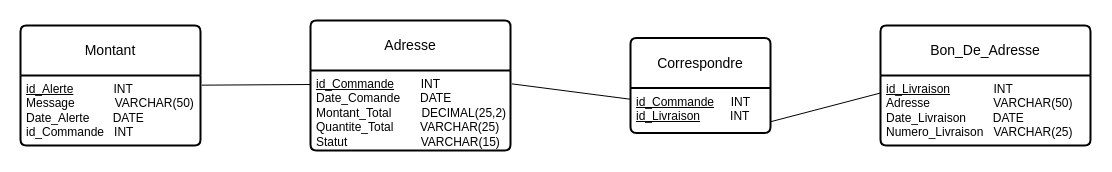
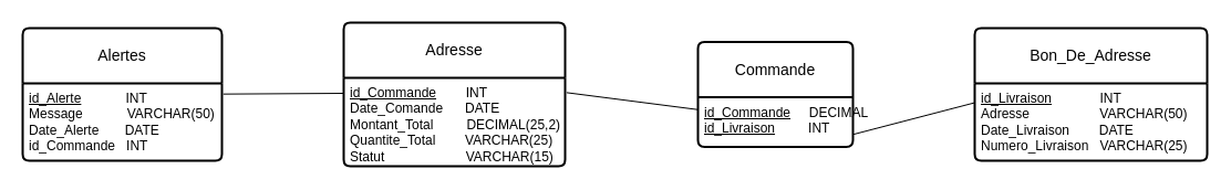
  <mxCell id="0" />
  <mxCell id="1" parent="0" />
  <mxCell id="2" value="Adresse" style="swimlane;childLayout=stackLayout;horizontal=1;startSize=50;horizontalStack=0;rounded=1;fontSize=14;fontStyle=0;strokeWidth=2;resizeParent=0;resizeLast=1;shadow=0;dashed=0;align=center;arcSize=4;whiteSpace=wrap;html=1;" vertex="1" parent="1"><mxGeometry x="310" y="20" width="200" height="130" as="geometry" /></mxCell>
  <mxCell id="3" value="&lt;u&gt;id_Commande&lt;/u&gt;&amp;nbsp; &amp;nbsp; &amp;nbsp; &amp;nbsp; INT&lt;br&gt;Date_Comande&amp;nbsp; &amp;nbsp; &amp;nbsp; DATE&lt;br&gt;Montant_Total&amp;nbsp; &amp;nbsp; &amp;nbsp; &amp;nbsp; &amp;nbsp;DECIMAL(25,2)&lt;br&gt;Quantite_Total&amp;nbsp; &amp;nbsp; &amp;nbsp; &amp;nbsp; VARCHAR(25)&amp;nbsp;&lt;br&gt;Statut&amp;nbsp; &amp;nbsp; &amp;nbsp; &amp;nbsp; &amp;nbsp; &amp;nbsp; &amp;nbsp; &amp;nbsp; &amp;nbsp; &amp;nbsp; &amp;nbsp; VARCHAR(15)" style="align=left;strokeColor=none;fillColor=none;spacingLeft=4;fontSize=12;verticalAlign=top;resizable=0;rotatable=0;part=1;html=1;" vertex="1" parent="2"><mxGeometry y="50" width="200" height="80" as="geometry" /></mxCell>
- <mxCell id="4" value="Montant" style="swimlane;childLayout=stackLayout;horizontal=1;startSize=50;horizontalStack=0;rounded=1;fontSize=14;fontStyle=0;strokeWidth=2;resizeParent=0;resizeLast=1;shadow=0;dashed=0;align=center;arcSize=4;whiteSpace=wrap;html=1;" vertex="1" parent="1"><mxGeometry x="20" y="25" width="180" height="120" as="geometry" /></mxCell>
+ <mxCell id="4" value="Alertes" style="swimlane;childLayout=stackLayout;horizontal=1;startSize=50;horizontalStack=0;rounded=1;fontSize=14;fontStyle=0;strokeWidth=2;resizeParent=0;resizeLast=1;shadow=0;dashed=0;align=center;arcSize=4;whiteSpace=wrap;html=1;" vertex="1" parent="1"><mxGeometry x="20" y="25" width="180" height="120" as="geometry" /></mxCell>
  <mxCell id="5" value="&lt;u&gt;id_Alerte&lt;/u&gt;&amp;nbsp; &amp;nbsp; &amp;nbsp; &amp;nbsp; &amp;nbsp; &amp;nbsp; INT&lt;br&gt;Message&amp;nbsp; &amp;nbsp; &amp;nbsp; &amp;nbsp; &amp;nbsp; &amp;nbsp; VARCHAR(50)&lt;br&gt;Date_Alerte&amp;nbsp; &amp;nbsp; &amp;nbsp; &amp;nbsp;DATE&lt;br&gt;id_Commande&amp;nbsp; &amp;nbsp;INT" style="align=left;strokeColor=none;fillColor=none;spacingLeft=4;fontSize=12;verticalAlign=top;resizable=0;rotatable=0;part=1;html=1;" vertex="1" parent="4"><mxGeometry y="50" width="180" height="70" as="geometry" /></mxCell>
- <mxCell id="6" value="Correspondre" style="swimlane;childLayout=stackLayout;horizontal=1;startSize=50;horizontalStack=0;rounded=1;fontSize=14;fontStyle=0;strokeWidth=2;resizeParent=0;resizeLast=1;shadow=0;dashed=0;align=center;arcSize=4;whiteSpace=wrap;html=1;" vertex="1" parent="1"><mxGeometry x="630" y="37.5" width="140" height="95" as="geometry" /></mxCell>
- <mxCell id="7" value="&lt;u&gt;id_Commande&lt;/u&gt;&amp;nbsp; &amp;nbsp; &amp;nbsp;INT&lt;br&gt;&lt;u&gt;id_Livraison&lt;/u&gt;&amp;nbsp; &amp;nbsp; &amp;nbsp; &amp;nbsp; &amp;nbsp;INT" style="align=left;strokeColor=none;fillColor=none;spacingLeft=4;fontSize=12;verticalAlign=top;resizable=0;rotatable=0;part=1;html=1;" vertex="1" parent="6"><mxGeometry y="50" width="140" height="45" as="geometry" /></mxCell>
+ <mxCell id="6" value="Commande" style="swimlane;childLayout=stackLayout;horizontal=1;startSize=50;horizontalStack=0;rounded=1;fontSize=14;fontStyle=0;strokeWidth=2;resizeParent=0;resizeLast=1;shadow=0;dashed=0;align=center;arcSize=4;whiteSpace=wrap;html=1;" vertex="1" parent="1"><mxGeometry x="630" y="37.5" width="140" height="95" as="geometry" /></mxCell>
+ <mxCell id="7" value="&lt;u&gt;id_Commande&lt;/u&gt;&amp;nbsp; &amp;nbsp; &amp;nbsp;DECIMAL&lt;br&gt;&lt;u&gt;id_Livraison&lt;/u&gt;&amp;nbsp; &amp;nbsp; &amp;nbsp; &amp;nbsp; &amp;nbsp;INT" style="align=left;strokeColor=none;fillColor=none;spacingLeft=4;fontSize=12;verticalAlign=top;resizable=0;rotatable=0;part=1;html=1;" vertex="1" parent="6"><mxGeometry y="50" width="140" height="45" as="geometry" /></mxCell>
  <mxCell id="8" value="Bon_De_Adresse" style="swimlane;childLayout=stackLayout;horizontal=1;startSize=50;horizontalStack=0;rounded=1;fontSize=14;fontStyle=0;strokeWidth=2;resizeParent=0;resizeLast=1;shadow=0;dashed=0;align=center;arcSize=4;whiteSpace=wrap;html=1;" vertex="1" parent="1"><mxGeometry x="880" y="25" width="210" height="120" as="geometry" /></mxCell>
  <mxCell id="9" value="&lt;u&gt;id_Livraison&lt;/u&gt;&amp;nbsp; &amp;nbsp; &amp;nbsp; &amp;nbsp; &amp;nbsp; &amp;nbsp; &amp;nbsp;INT&lt;br&gt;Adresse&amp;nbsp; &amp;nbsp; &amp;nbsp; &amp;nbsp; &amp;nbsp; &amp;nbsp; &amp;nbsp; &amp;nbsp; &amp;nbsp; &amp;nbsp;VARCHAR(50)&lt;br&gt;Date_Livraison&amp;nbsp; &amp;nbsp; &amp;nbsp; &amp;nbsp; DATE&lt;br&gt;Numero_Livraison&amp;nbsp; &amp;nbsp;VARCHAR(25)" style="align=left;strokeColor=none;fillColor=none;spacingLeft=4;fontSize=12;verticalAlign=top;resizable=0;rotatable=0;part=1;html=1;" vertex="1" parent="8"><mxGeometry y="50" width="210" height="70" as="geometry" /></mxCell>
  <mxCell id="10" value="" style="endArrow=none;html=1;rounded=0;exitX=1;exitY=0.75;exitDx=0;exitDy=0;entryX=0;entryY=0.25;entryDx=0;entryDy=0;" edge="1" parent="1" source="7" target="9"><mxGeometry width="50" height="50" relative="1" as="geometry"><mxPoint x="520" y="250" as="sourcePoint" /><mxPoint x="570" y="200" as="targetPoint" /></mxGeometry></mxCell>
  <mxCell id="11" value="" style="endArrow=none;html=1;rounded=0;exitX=1.007;exitY=0.167;exitDx=0;exitDy=0;exitPerimeter=0;entryX=0;entryY=0.25;entryDx=0;entryDy=0;" edge="1" parent="1" source="3" target="7"><mxGeometry width="50" height="50" relative="1" as="geometry"><mxPoint x="520" y="250" as="sourcePoint" /><mxPoint x="570" y="200" as="targetPoint" /></mxGeometry></mxCell>
  <mxCell id="12" value="" style="endArrow=none;html=1;rounded=0;entryX=0;entryY=0.175;entryDx=0;entryDy=0;entryPerimeter=0;exitX=1.007;exitY=0.138;exitDx=0;exitDy=0;exitPerimeter=0;" edge="1" parent="1" source="5" target="3"><mxGeometry width="50" height="50" relative="1" as="geometry"><mxPoint x="200" y="90" as="sourcePoint" /><mxPoint x="310" y="80" as="targetPoint" /></mxGeometry></mxCell>
